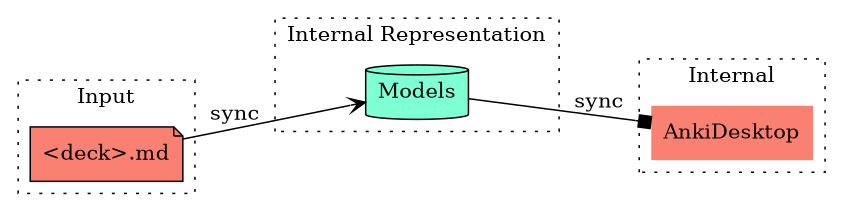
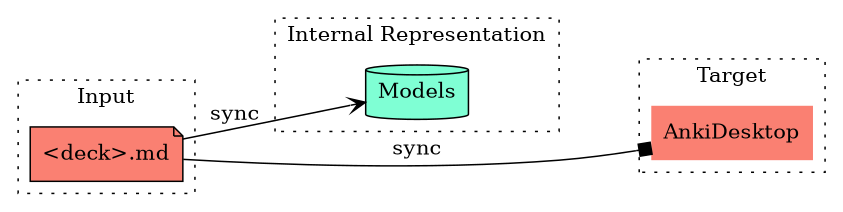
  digraph {
    rankdir=LR
    node [fillcolor=salmon style=filled]
    n1 [fillcolor=aquamarine label=Models shape=cylinder]
    n2 [label="<deck>.md" shape=note]
    AnkiDesktop [shape=none]
    subgraph cluster_1 {
      label="Internal Representation"
      style=dotted
      n1
    }
    subgraph cluster_2 {
      label=Input
      style=dotted
      n2
    }
    subgraph cluster_3 {
-     label=Internal
+     label=Target
      style=dotted
      AnkiDesktop
    }
-   n1 -> AnkiDesktop [arrowhead=box label=sync]
+   n2 -> AnkiDesktop [arrowhead=box label=sync]
    n2 -> n1 [arrowhead=vee label=sync]
  }
